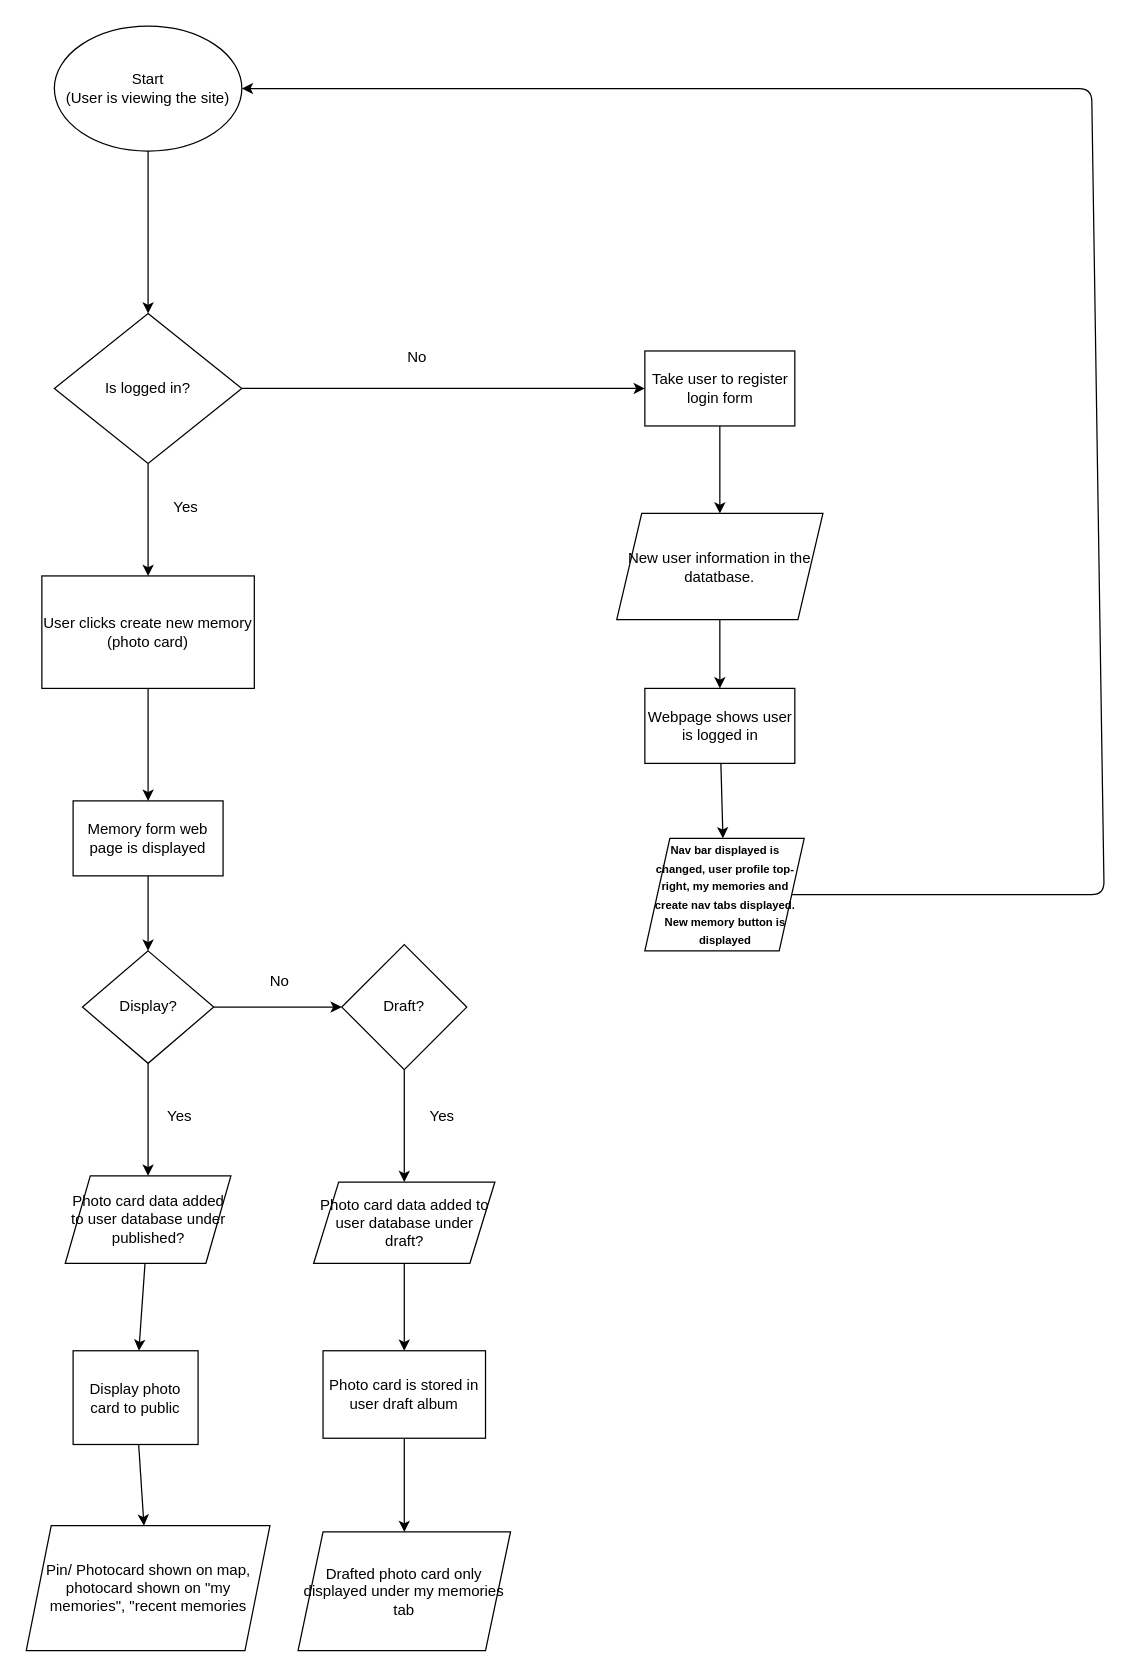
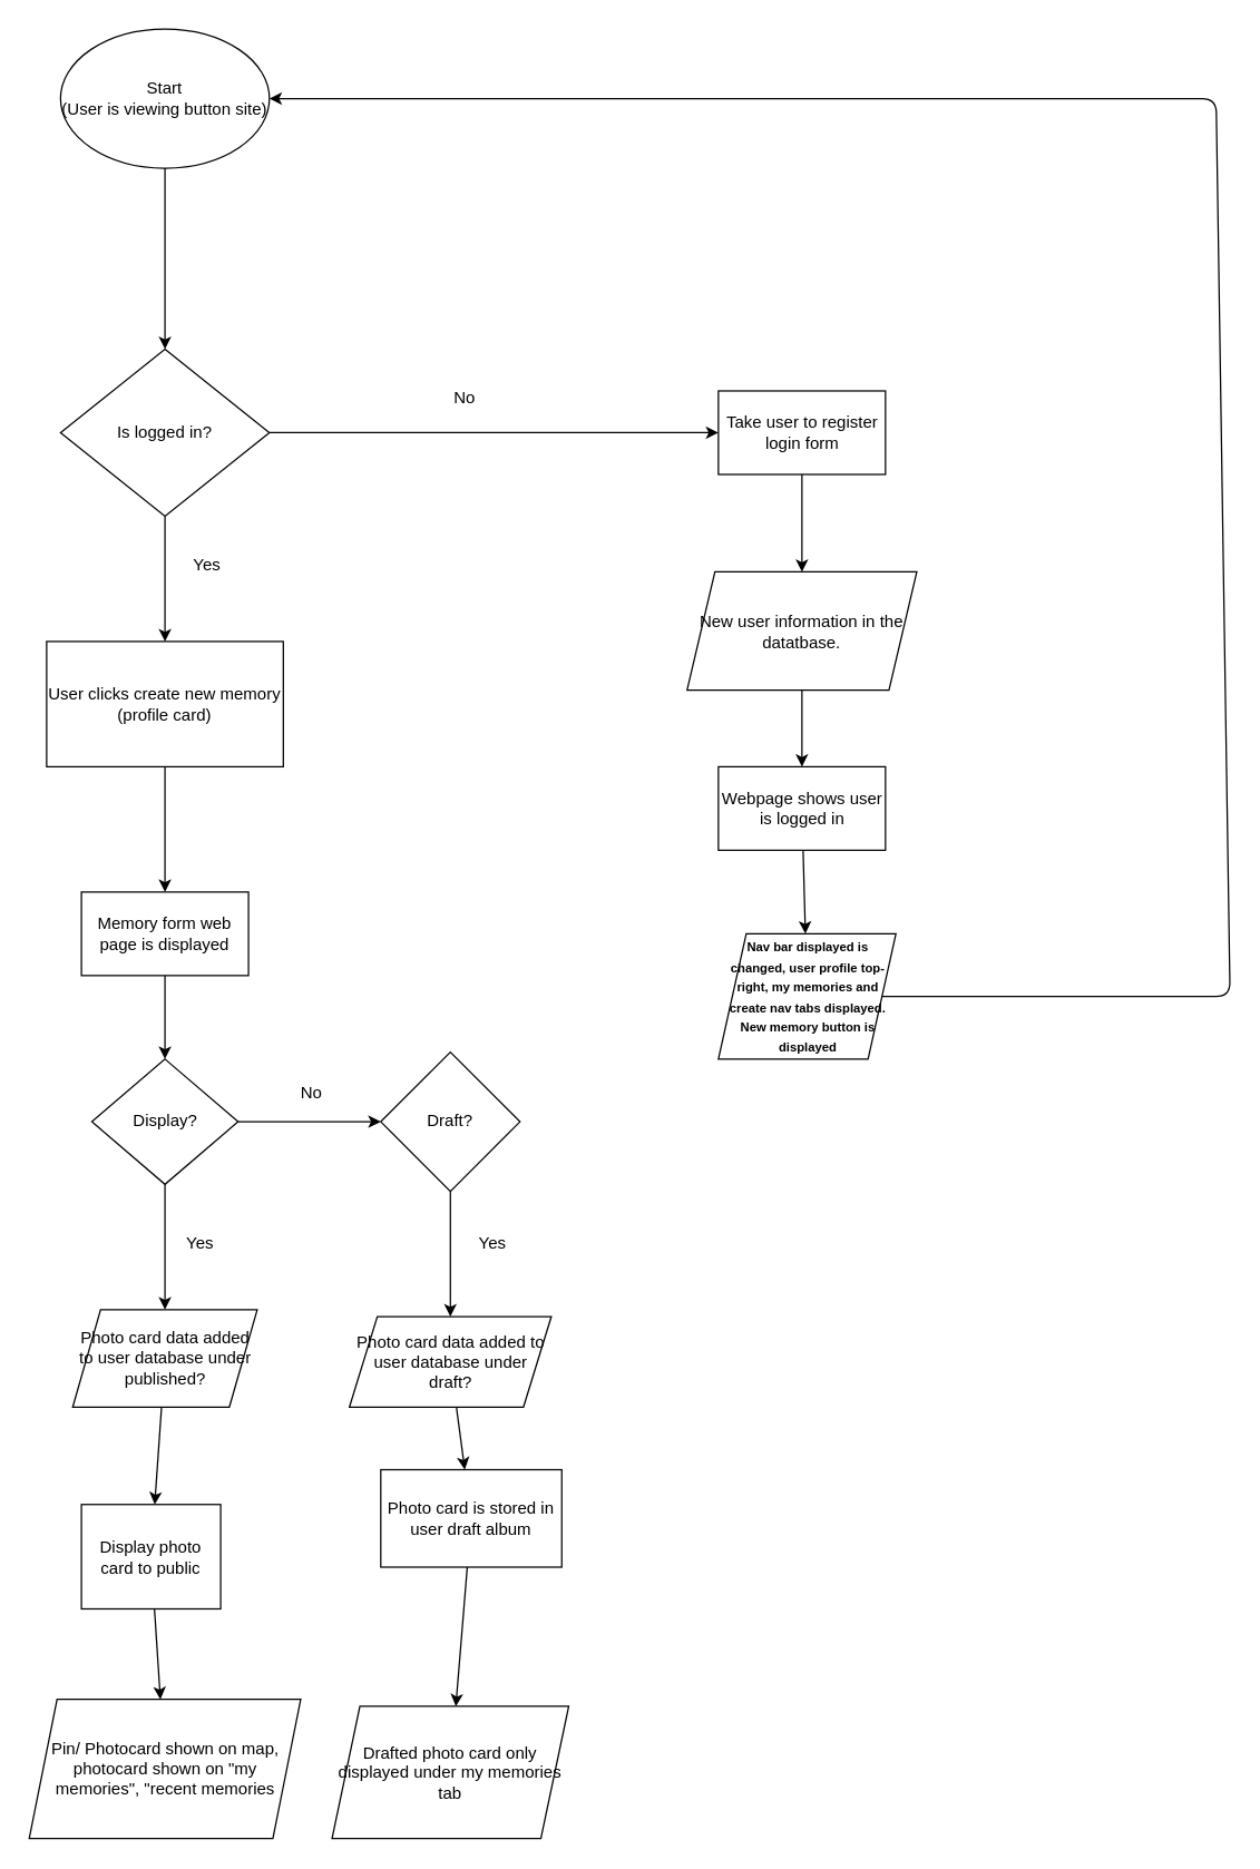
  <mxCell id="0" />
  <mxCell id="1" parent="0" />
  <mxCell id="2" style="edgeStyle=none;html=1;" edge="1" parent="1" source="3" target="8"><mxGeometry relative="1" as="geometry" /></mxCell>
- <mxCell id="3" value="Start&lt;div&gt;(User is viewing the site)&lt;/div&gt;" style="ellipse;whiteSpace=wrap;html=1;" vertex="1" parent="1"><mxGeometry x="43" y="20" width="150" height="100" as="geometry" /></mxCell>
+ <mxCell id="3" value="Start&lt;div&gt;(User is viewing button site)&lt;/div&gt;" style="ellipse;whiteSpace=wrap;html=1;" vertex="1" parent="1"><mxGeometry x="43" y="20" width="150" height="100" as="geometry" /></mxCell>
  <mxCell id="4" style="edgeStyle=none;html=1;" edge="1" parent="1" source="5" target="13"><mxGeometry relative="1" as="geometry" /></mxCell>
- <mxCell id="5" value="User clicks create new memory (photo card)" style="rounded=0;whiteSpace=wrap;html=1;" vertex="1" parent="1"><mxGeometry x="33" y="460" width="170" height="90" as="geometry" /></mxCell>
+ <mxCell id="5" value="User clicks create new memory (profile card)" style="rounded=0;whiteSpace=wrap;html=1;" vertex="1" parent="1"><mxGeometry x="33" y="460" width="170" height="90" as="geometry" /></mxCell>
  <mxCell id="6" style="edgeStyle=none;html=1;" edge="1" parent="1" source="8" target="10"><mxGeometry relative="1" as="geometry"><mxPoint x="323" y="310" as="targetPoint" /></mxGeometry></mxCell>
  <mxCell id="7" style="edgeStyle=none;html=1;" edge="1" parent="1" source="8" target="5"><mxGeometry relative="1" as="geometry" /></mxCell>
  <mxCell id="8" value="Is logged in?" style="rhombus;whiteSpace=wrap;html=1;" vertex="1" parent="1"><mxGeometry x="43" y="250" width="150" height="120" as="geometry" /></mxCell>
  <mxCell id="9" value="" style="edgeStyle=none;html=1;" edge="1" parent="1" source="10" target="26"><mxGeometry relative="1" as="geometry" /></mxCell>
  <mxCell id="10" value="Take user to register login form" style="rounded=0;whiteSpace=wrap;html=1;" vertex="1" parent="1"><mxGeometry x="515.5" y="280" width="120" height="60" as="geometry" /></mxCell>
  <mxCell id="11" value="No" style="text;html=1;align=center;verticalAlign=middle;resizable=0;points=[];autosize=1;strokeColor=none;fillColor=none;" vertex="1" parent="1"><mxGeometry x="313" y="270" width="40" height="30" as="geometry" /></mxCell>
  <mxCell id="12" style="edgeStyle=none;html=1;" edge="1" parent="1" source="13" target="16"><mxGeometry relative="1" as="geometry" /></mxCell>
  <mxCell id="13" value="Memory form web page is displayed" style="rounded=0;whiteSpace=wrap;html=1;" vertex="1" parent="1"><mxGeometry x="58" y="640" width="120" height="60" as="geometry" /></mxCell>
  <mxCell id="14" style="edgeStyle=none;html=1;" edge="1" parent="1" source="16" target="21"><mxGeometry relative="1" as="geometry"><mxPoint x="253" y="805" as="targetPoint" /></mxGeometry></mxCell>
  <mxCell id="15" value="" style="edgeStyle=none;html=1;" edge="1" parent="1" source="16" target="34"><mxGeometry relative="1" as="geometry" /></mxCell>
  <mxCell id="16" value="Display?" style="rhombus;whiteSpace=wrap;html=1;" vertex="1" parent="1"><mxGeometry x="65.5" y="760" width="105" height="90" as="geometry" /></mxCell>
  <mxCell id="17" value="Yes" style="text;html=1;align=center;verticalAlign=middle;resizable=0;points=[];autosize=1;strokeColor=none;fillColor=none;" vertex="1" parent="1"><mxGeometry x="123" y="878" width="40" height="30" as="geometry" /></mxCell>
  <mxCell id="18" value="" style="edgeStyle=none;html=1;" edge="1" parent="1" source="19" target="32"><mxGeometry relative="1" as="geometry" /></mxCell>
  <mxCell id="19" value="Display photo card to public" style="rounded=0;whiteSpace=wrap;html=1;" vertex="1" parent="1"><mxGeometry x="58" y="1080" width="100" height="75" as="geometry" /></mxCell>
  <mxCell id="20" value="" style="edgeStyle=none;html=1;" edge="1" parent="1" source="21" target="36"><mxGeometry relative="1" as="geometry" /></mxCell>
  <mxCell id="21" value="Draft?" style="rhombus;whiteSpace=wrap;html=1;" vertex="1" parent="1"><mxGeometry x="273" y="755" width="100" height="100" as="geometry" /></mxCell>
  <mxCell id="22" value="No" style="text;html=1;align=center;verticalAlign=middle;resizable=0;points=[];autosize=1;strokeColor=none;fillColor=none;" vertex="1" parent="1"><mxGeometry x="203" y="770" width="40" height="30" as="geometry" /></mxCell>
  <mxCell id="23" value="" style="edgeStyle=none;html=1;" edge="1" parent="1" source="24" target="37"><mxGeometry relative="1" as="geometry" /></mxCell>
- <mxCell id="24" value="Photo card is stored in user draft album" style="rounded=0;whiteSpace=wrap;html=1;" vertex="1" parent="1"><mxGeometry x="258" y="1080" width="130" height="70" as="geometry" /></mxCell>
+ <mxCell id="24" value="Photo card is stored in user draft album" style="rounded=0;whiteSpace=wrap;html=1;" vertex="1" parent="1"><mxGeometry x="273" y="1055" width="130" height="70" as="geometry" /></mxCell>
  <mxCell id="25" value="" style="edgeStyle=none;html=1;" edge="1" parent="1" source="26" target="28"><mxGeometry relative="1" as="geometry" /></mxCell>
  <mxCell id="26" value="New user information in the datatbase." style="shape=parallelogram;perimeter=parallelogramPerimeter;whiteSpace=wrap;html=1;fixedSize=1;" vertex="1" parent="1"><mxGeometry x="493" y="410" width="165" height="85" as="geometry" /></mxCell>
  <mxCell id="27" value="" style="edgeStyle=none;html=1;" edge="1" parent="1" source="28" target="31"><mxGeometry relative="1" as="geometry" /></mxCell>
  <mxCell id="28" value="Webpage shows user is logged in" style="rounded=0;whiteSpace=wrap;html=1;" vertex="1" parent="1"><mxGeometry x="515.5" y="550" width="120" height="60" as="geometry" /></mxCell>
  <mxCell id="29" value="Yes" style="text;html=1;align=center;verticalAlign=middle;resizable=0;points=[];autosize=1;strokeColor=none;fillColor=none;" vertex="1" parent="1"><mxGeometry x="128" y="390" width="40" height="30" as="geometry" /></mxCell>
  <mxCell id="30" style="edgeStyle=none;html=1;entryX=1;entryY=0.5;entryDx=0;entryDy=0;" edge="1" parent="1" source="31" target="3"><mxGeometry relative="1" as="geometry"><mxPoint x="883" y="50" as="targetPoint" /><Array as="points"><mxPoint x="883" y="715" /><mxPoint x="873" y="70" /></Array></mxGeometry></mxCell>
  <mxCell id="31" value="&lt;font style=&quot;font-size: 9px;&quot;&gt;&lt;b&gt;Nav bar displayed is changed, user profile top-right, my memories and create nav tabs displayed. New memory button is displayed&lt;/b&gt;&lt;/font&gt;" style="shape=parallelogram;perimeter=parallelogramPerimeter;whiteSpace=wrap;html=1;fixedSize=1;" vertex="1" parent="1"><mxGeometry x="515.5" y="670" width="127.5" height="90" as="geometry" /></mxCell>
  <mxCell id="32" value="Pin/ Photocard shown on map, photocard shown on &quot;my memories&quot;, &quot;recent memories" style="shape=parallelogram;perimeter=parallelogramPerimeter;whiteSpace=wrap;html=1;fixedSize=1;" vertex="1" parent="1"><mxGeometry x="20.5" y="1220" width="195" height="100" as="geometry" /></mxCell>
  <mxCell id="33" value="" style="edgeStyle=none;html=1;" edge="1" parent="1" source="34" target="19"><mxGeometry relative="1" as="geometry" /></mxCell>
  <mxCell id="34" value="Photo card data added to user database under published?" style="shape=parallelogram;perimeter=parallelogramPerimeter;whiteSpace=wrap;html=1;fixedSize=1;" vertex="1" parent="1"><mxGeometry x="51.75" y="940" width="132.5" height="70" as="geometry" /></mxCell>
  <mxCell id="35" value="" style="edgeStyle=none;html=1;" edge="1" parent="1" source="36" target="24"><mxGeometry relative="1" as="geometry" /></mxCell>
  <mxCell id="36" value="Photo card data added to user database under draft?" style="shape=parallelogram;perimeter=parallelogramPerimeter;whiteSpace=wrap;html=1;fixedSize=1;" vertex="1" parent="1"><mxGeometry x="250.5" y="945" width="145" height="65" as="geometry" /></mxCell>
  <mxCell id="37" value="Drafted photo card only displayed under my memories tab" style="shape=parallelogram;perimeter=parallelogramPerimeter;whiteSpace=wrap;html=1;fixedSize=1;rounded=0;" vertex="1" parent="1"><mxGeometry x="238" y="1225" width="170" height="95" as="geometry" /></mxCell>
  <mxCell id="38" value="Yes" style="text;html=1;align=center;verticalAlign=middle;resizable=0;points=[];autosize=1;strokeColor=none;fillColor=none;" vertex="1" parent="1"><mxGeometry x="333" y="878" width="40" height="30" as="geometry" /></mxCell>
